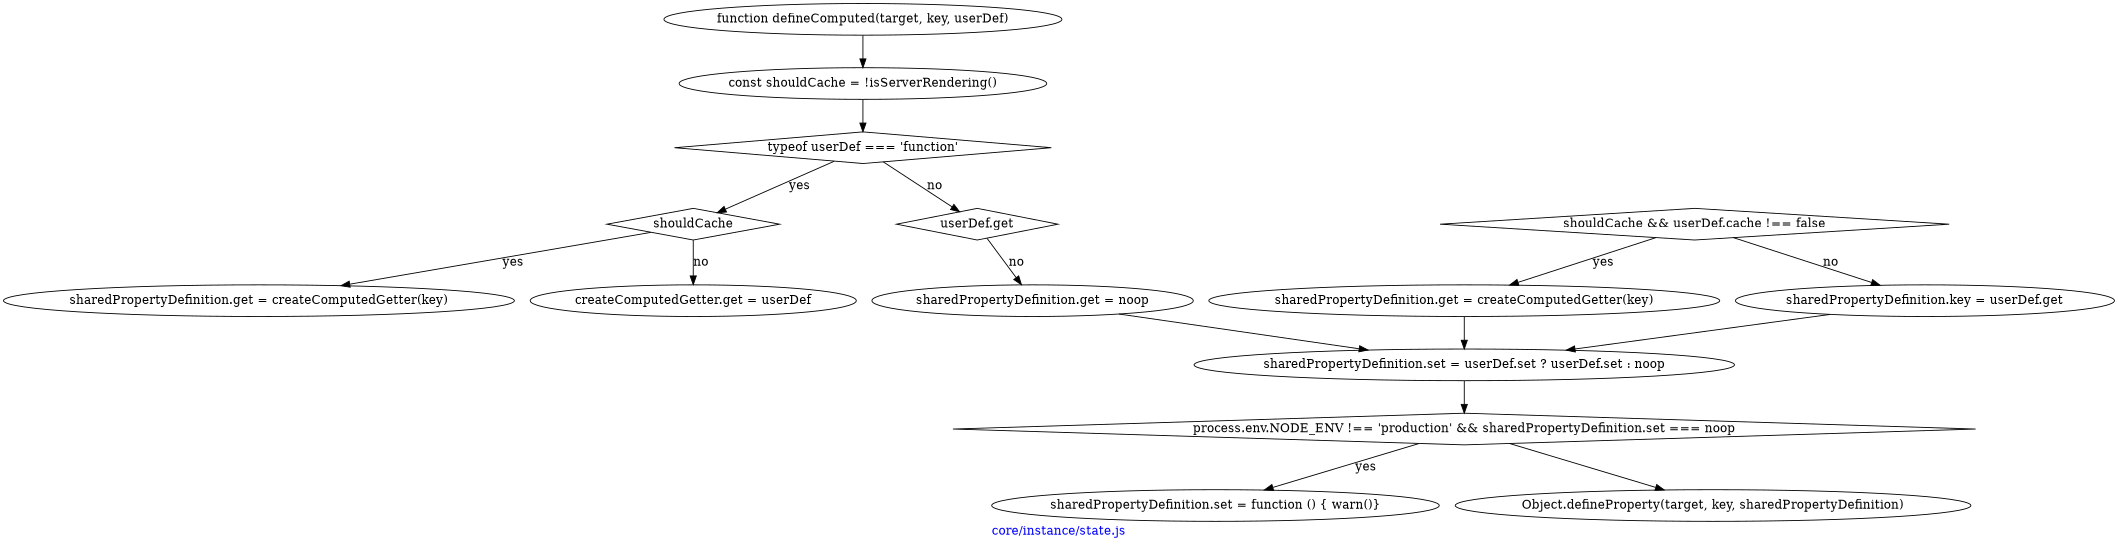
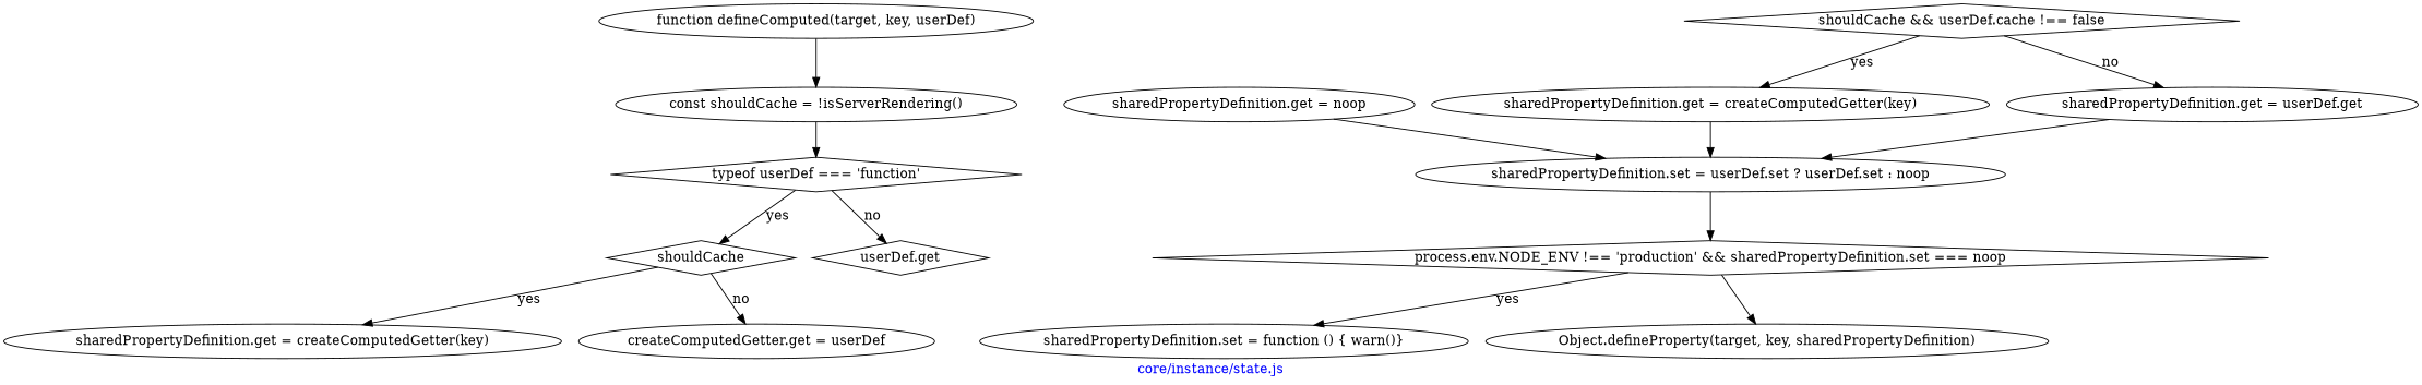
  digraph {
    fontcolor=blue
    label="core/instance/state.js"
    n1 [label="function defineComputed(target, key, userDef)"]
    n2 [label="const shouldCache = !isServerRendering()"]
    n3 [label="typeof userDef === 'function'" shape=diamond]
    n4 [label=shouldCache shape=diamond]
    n5 [label="userDef.get" shape=diamond]
    n6 [label="sharedPropertyDefinition.get = createComputedGetter(key)"]
    n7 [label="createComputedGetter.get = userDef"]
    n8 [label="sharedPropertyDefinition.get = noop"]
    n9 [label="process.env.NODE_ENV !== 'production' && sharedPropertyDefinition.set === noop" shape=diamond]
    n10 [label="sharedPropertyDefinition.set = function () { warn()}"]
    n11 [label="Object.defineProperty(target, key, sharedPropertyDefinition)"]
    n12 [label="sharedPropertyDefinition.set = userDef.set ? userDef.set : noop"]
    n13 [label="shouldCache && userDef.cache !== false" shape=diamond]
    n14 [label="sharedPropertyDefinition.get = createComputedGetter(key)"]
-   n15 [label="sharedPropertyDefinition.key = userDef.get"]
+   n15 [label="sharedPropertyDefinition.get = userDef.get"]
    n1 -> n2
    n2 -> n3
    n3 -> n4 [label=yes]
    n3 -> n5 [label=no]
    n4 -> n6 [label=yes]
    n4 -> n7 [label=no]
-   n5 -> n8 [label=no]
    n8 -> n12
    n9 -> n10 [label=yes]
    n9 -> n11
    n12 -> n9
    n13 -> n14 [label=yes]
    n13 -> n15 [label=no]
    n14 -> n12
    n15 -> n12
  }
